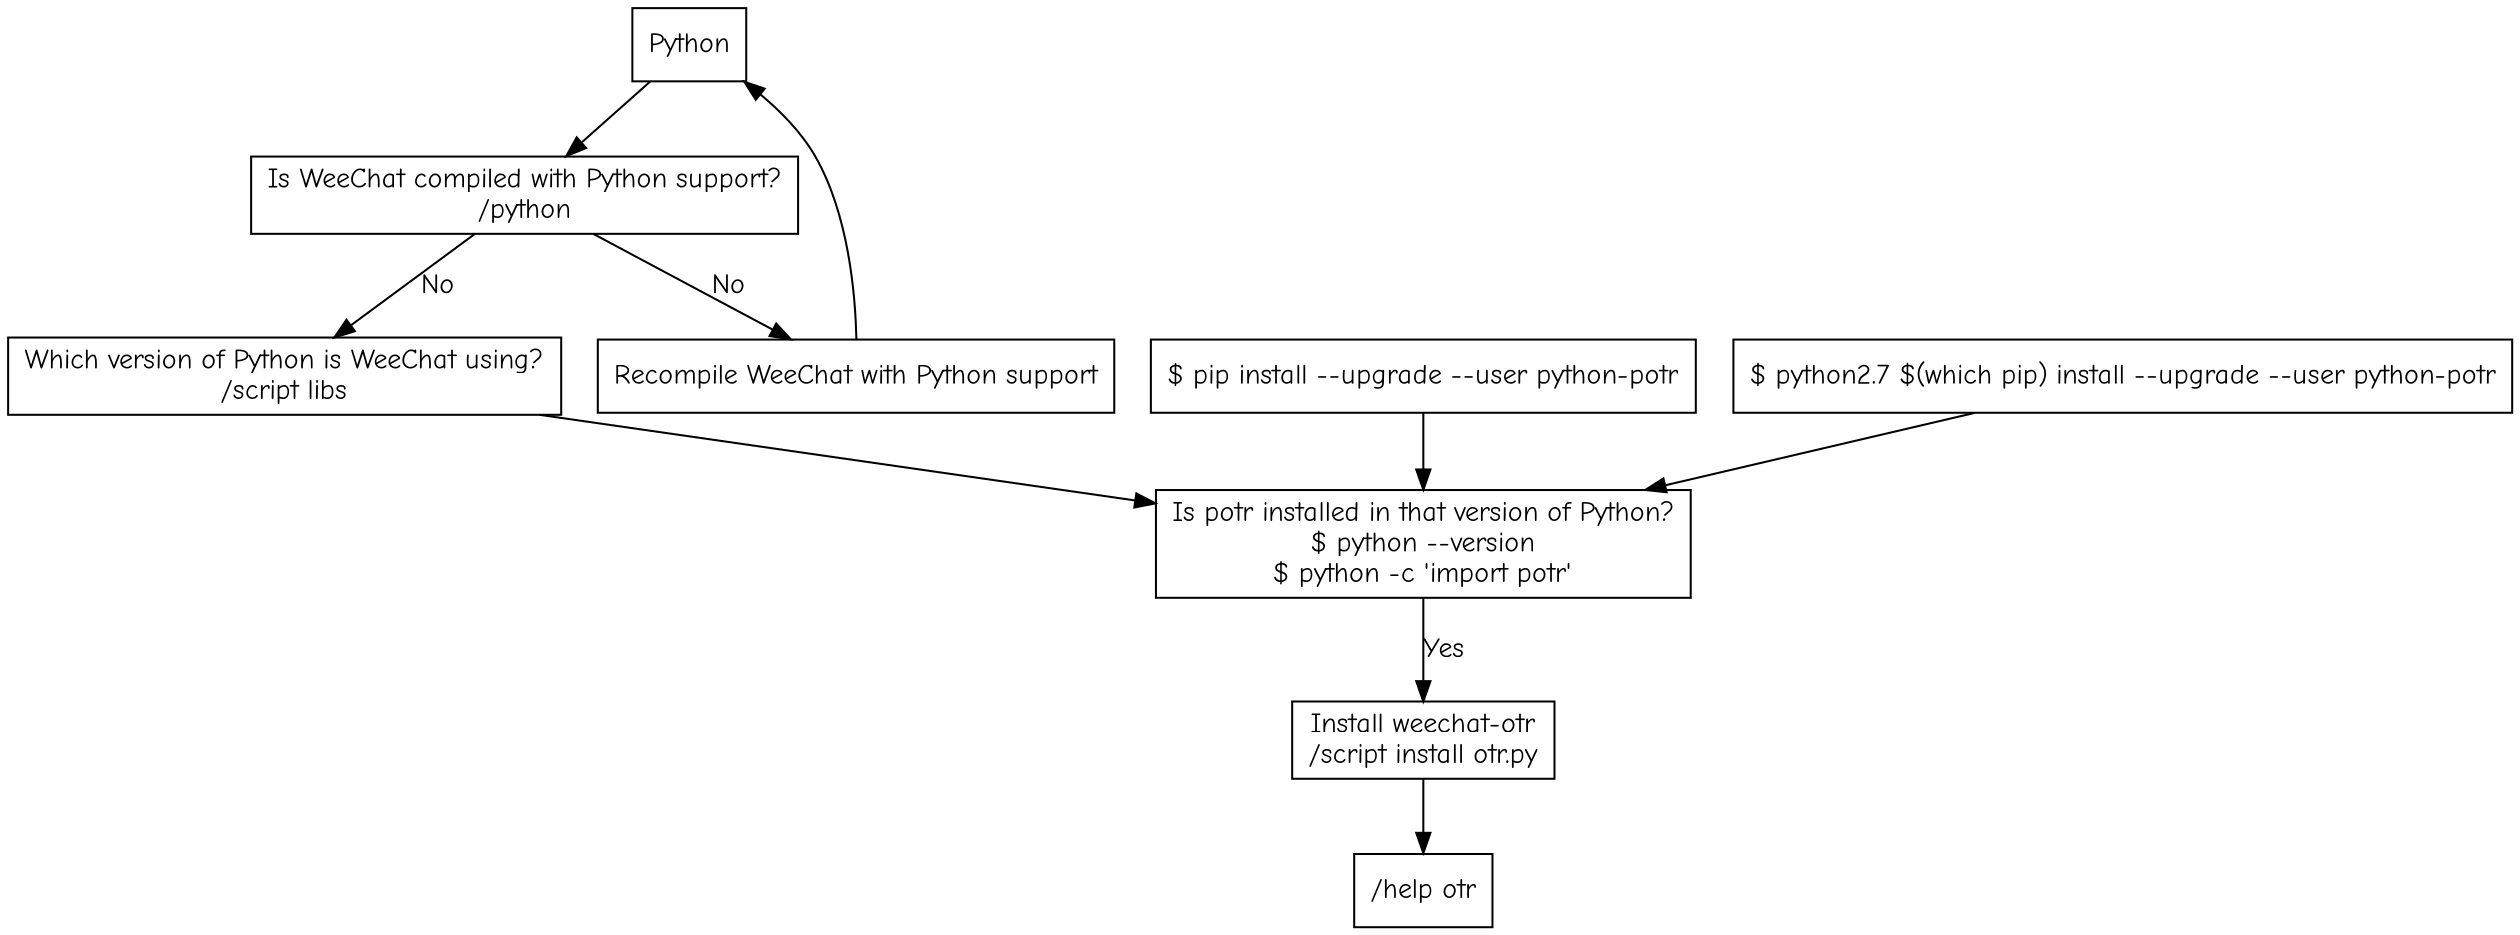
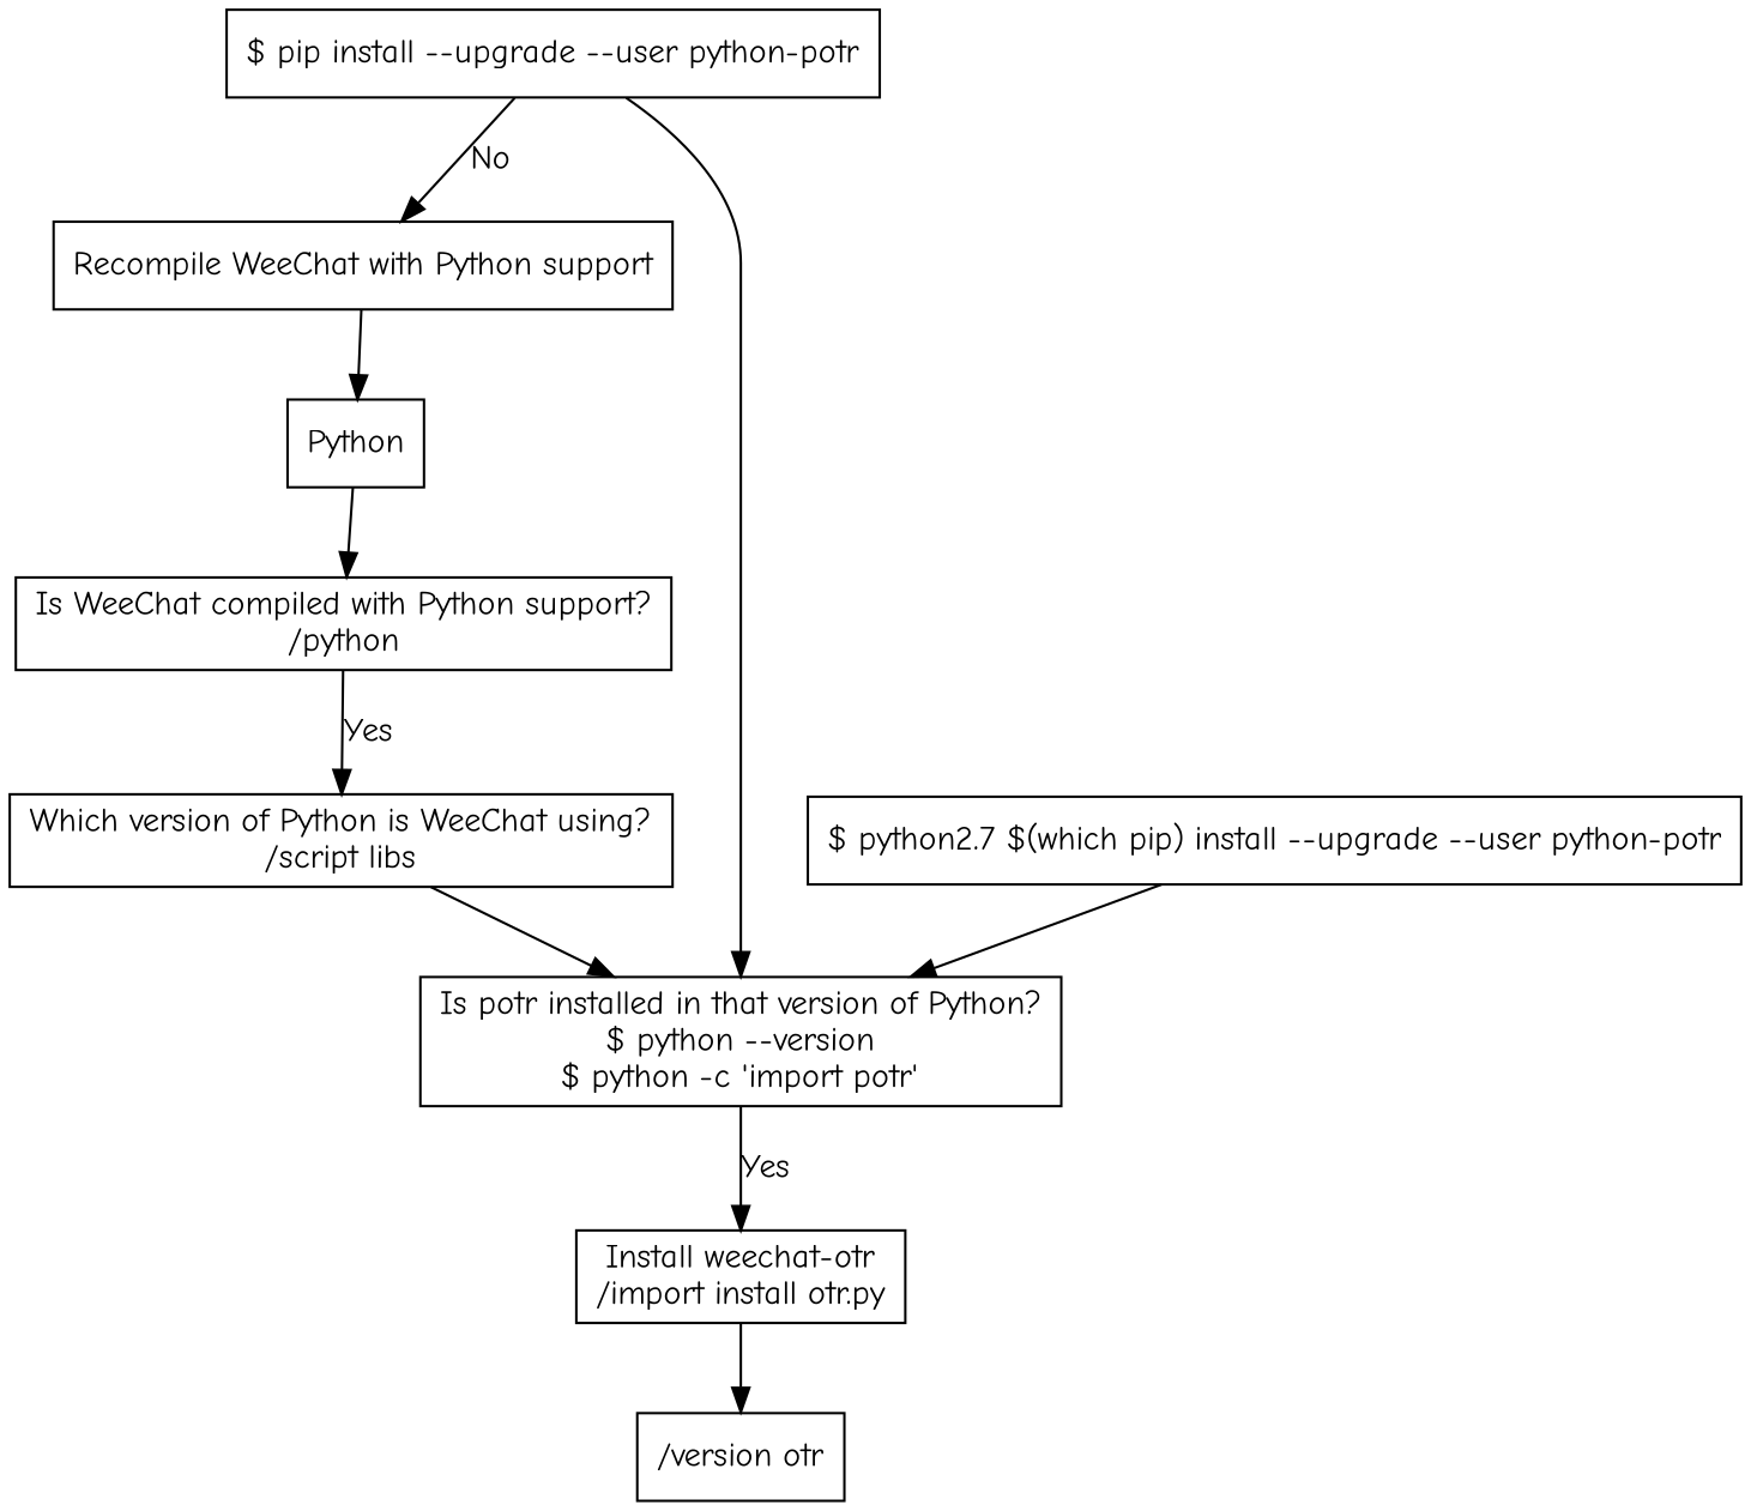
  digraph {
    fontname="Comic Neue"
    node [fontname="Comic Neue" shape=box]
    edge [fontname="Comic Neue"]
    n1 [label=Python]
    n2 [label="Is WeeChat compiled with Python support?\n/python"]
    n3 [label="Which version of Python is WeeChat using?\n/script libs"]
    n4 [label="Recompile WeeChat with Python support"]
    n5 [label="Is potr installed in that version of Python?\n$ python --version\n$ python -c 'import potr'"]
-   n6 [label="Install weechat-otr\n/script install otr.py"]
-   n7 [label="/help otr"]
+   n6 [label="Install weechat-otr\n/import install otr.py"]
+   n7 [label="/version otr"]
    n8 [label="$ pip install --upgrade --user python-potr"]
    n9 [label="$ python2.7 $(which pip) install --upgrade --user python-potr"]
    n1 -> n2
-   n2 -> n3 [label=No]
-   n2 -> n4 [label=No]
+   n2 -> n3 [label=Yes]
+   n8 -> n4 [label=No]
    n3 -> n5
    n4 -> n1
    n5 -> n6 [label=Yes]
    n6 -> n7
    n8 -> n5
    n9 -> n5
  }
